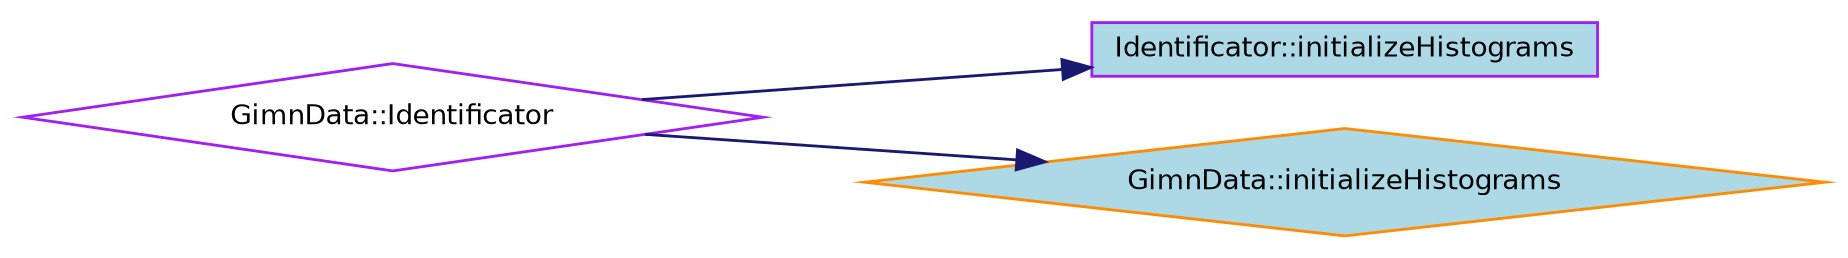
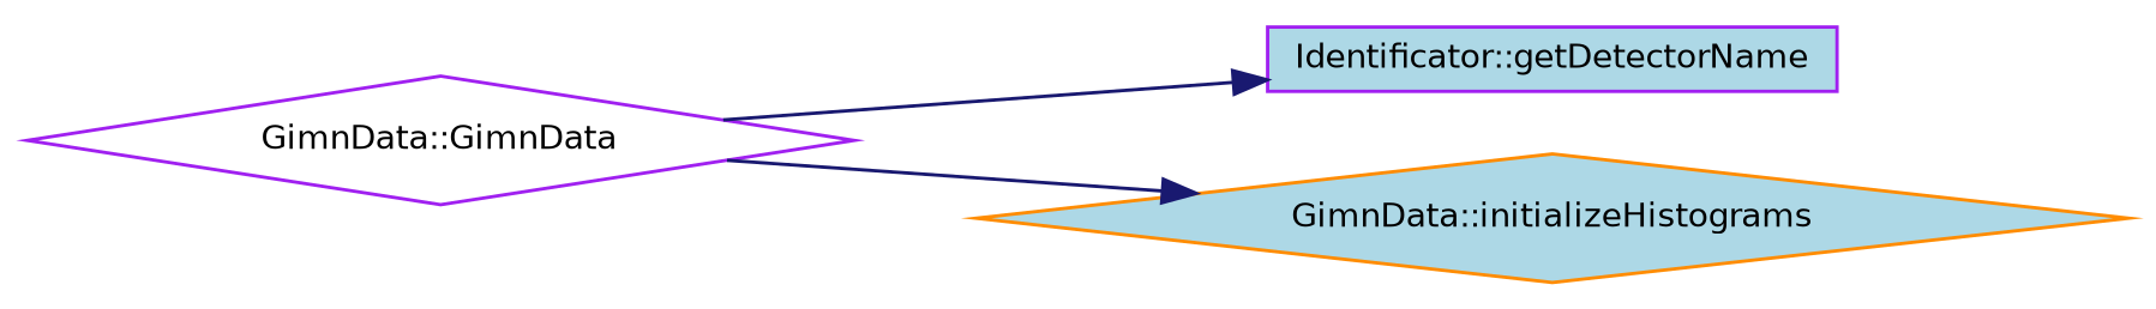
  digraph {
    rankdir=RL
    node [color=purple fillcolor=lightblue fontname=Helvetica fontsize=10 shape=diamond style=filled]
    edge [color=midnightblue dir=back fontname=Helvetica fontsize=10 labelfontname=Helvetica labelfontsize=10 style=solid]
-   n1 [fontcolor=black height=0.2 label="Identificator::initializeHistograms" shape=box width=0.4]
-   n2 [fillcolor=white height=0.2 label="GimnData::Identificator" width=0.4]
+   n1 [fontcolor=black height=0.2 label="Identificator::getDetectorName" shape=box width=0.4]
+   n2 [fillcolor=white height=0.2 label="GimnData::GimnData" width=0.4]
    n3 [color=darkorange height=0.2 label="GimnData::initializeHistograms" width=0.4]
    n1 -> n2
    n3 -> n2
  }
